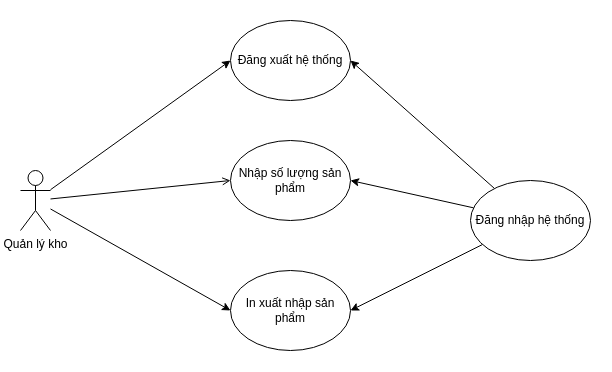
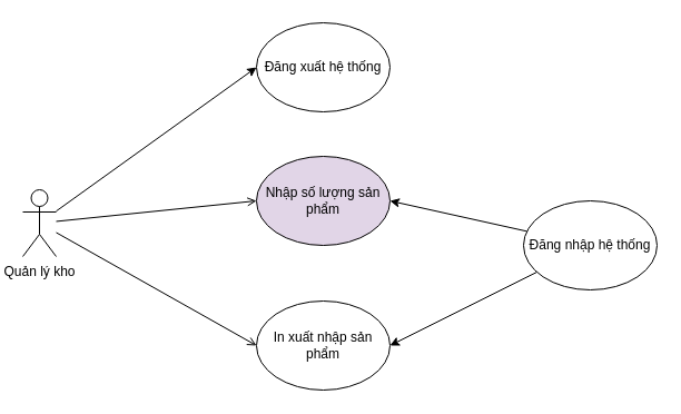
  <mxCell id="0" />
  <mxCell id="1" parent="0" />
  <mxCell id="2" style="rounded=0;orthogonalLoop=1;jettySize=auto;html=1;entryX=0;entryY=0.5;entryDx=0;entryDy=0;" edge="1" parent="1" source="5" target="10"><mxGeometry relative="1" as="geometry" /></mxCell>
  <mxCell id="3" style="edgeStyle=none;rounded=0;orthogonalLoop=1;jettySize=auto;html=1;entryX=0;entryY=0.5;entryDx=0;entryDy=0;endArrow=open;" edge="1" parent="1" source="5" target="11"><mxGeometry relative="1" as="geometry" /></mxCell>
- <mxCell id="4" style="edgeStyle=none;rounded=0;orthogonalLoop=1;jettySize=auto;html=1;entryX=0;entryY=0.5;entryDx=0;entryDy=0;" edge="1" parent="1" source="5" target="12"><mxGeometry relative="1" as="geometry" /></mxCell>
+ <mxCell id="4" style="edgeStyle=none;rounded=0;orthogonalLoop=1;jettySize=auto;html=1;entryX=0;entryY=0.5;entryDx=0;entryDy=0;endArrow=open;" edge="1" parent="1" source="5" target="12"><mxGeometry relative="1" as="geometry" /></mxCell>
  <mxCell id="5" value="Quản lý kho" style="shape=umlActor;verticalLabelPosition=bottom;verticalAlign=top;html=1;outlineConnect=0;" vertex="1" parent="1"><mxGeometry x="20" y="170" width="30" height="60" as="geometry" /></mxCell>
- <mxCell id="6" style="edgeStyle=none;rounded=0;orthogonalLoop=1;jettySize=auto;html=1;entryX=1;entryY=0.5;entryDx=0;entryDy=0;" edge="1" parent="1" source="9" target="10"><mxGeometry relative="1" as="geometry" /></mxCell>
  <mxCell id="7" style="edgeStyle=none;rounded=0;orthogonalLoop=1;jettySize=auto;html=1;entryX=1;entryY=0.5;entryDx=0;entryDy=0;" edge="1" parent="1" source="9" target="11"><mxGeometry relative="1" as="geometry" /></mxCell>
  <mxCell id="8" style="edgeStyle=none;rounded=0;orthogonalLoop=1;jettySize=auto;html=1;entryX=1;entryY=0.5;entryDx=0;entryDy=0;" edge="1" parent="1" source="9" target="12"><mxGeometry relative="1" as="geometry" /></mxCell>
  <mxCell id="9" value="Đăng nhập hệ thống" style="ellipse;whiteSpace=wrap;html=1;" vertex="1" parent="1"><mxGeometry x="470" y="180" width="120" height="80" as="geometry" /></mxCell>
  <mxCell id="10" value="Đăng xuất hệ thống" style="ellipse;whiteSpace=wrap;html=1;" vertex="1" parent="1"><mxGeometry x="230" y="20" width="120" height="80" as="geometry" /></mxCell>
- <mxCell id="11" value="Nhập số lượng sản phẩm" style="ellipse;whiteSpace=wrap;html=1;" vertex="1" parent="1"><mxGeometry x="230" y="140" width="120" height="80" as="geometry" /></mxCell>
+ <mxCell id="11" value="Nhập số lượng sản phẩm" style="ellipse;whiteSpace=wrap;html=1;fillColor=#e1d5e7;" vertex="1" parent="1"><mxGeometry x="230" y="140" width="120" height="80" as="geometry" /></mxCell>
  <mxCell id="12" value="In xuất nhập sản phẩm" style="ellipse;whiteSpace=wrap;html=1;" vertex="1" parent="1"><mxGeometry x="230" y="270" width="120" height="80" as="geometry" /></mxCell>
